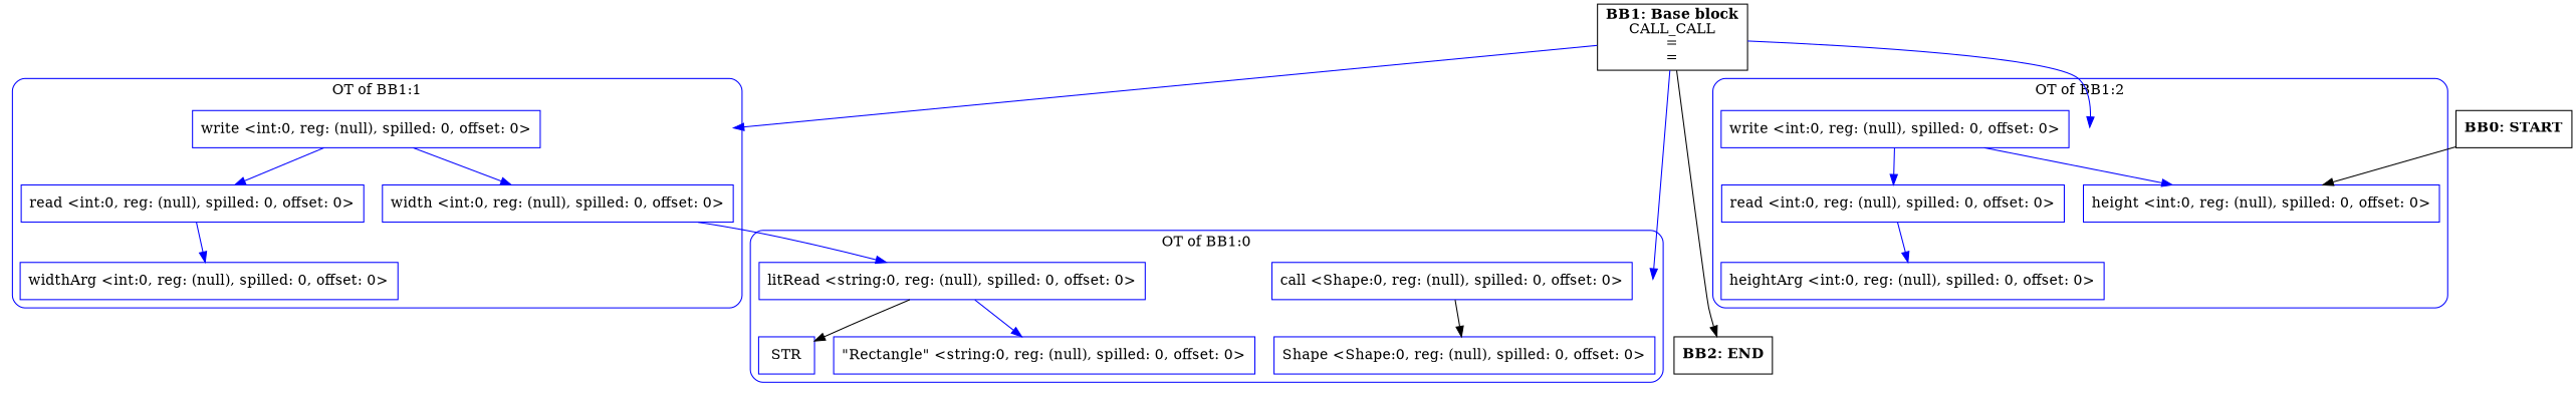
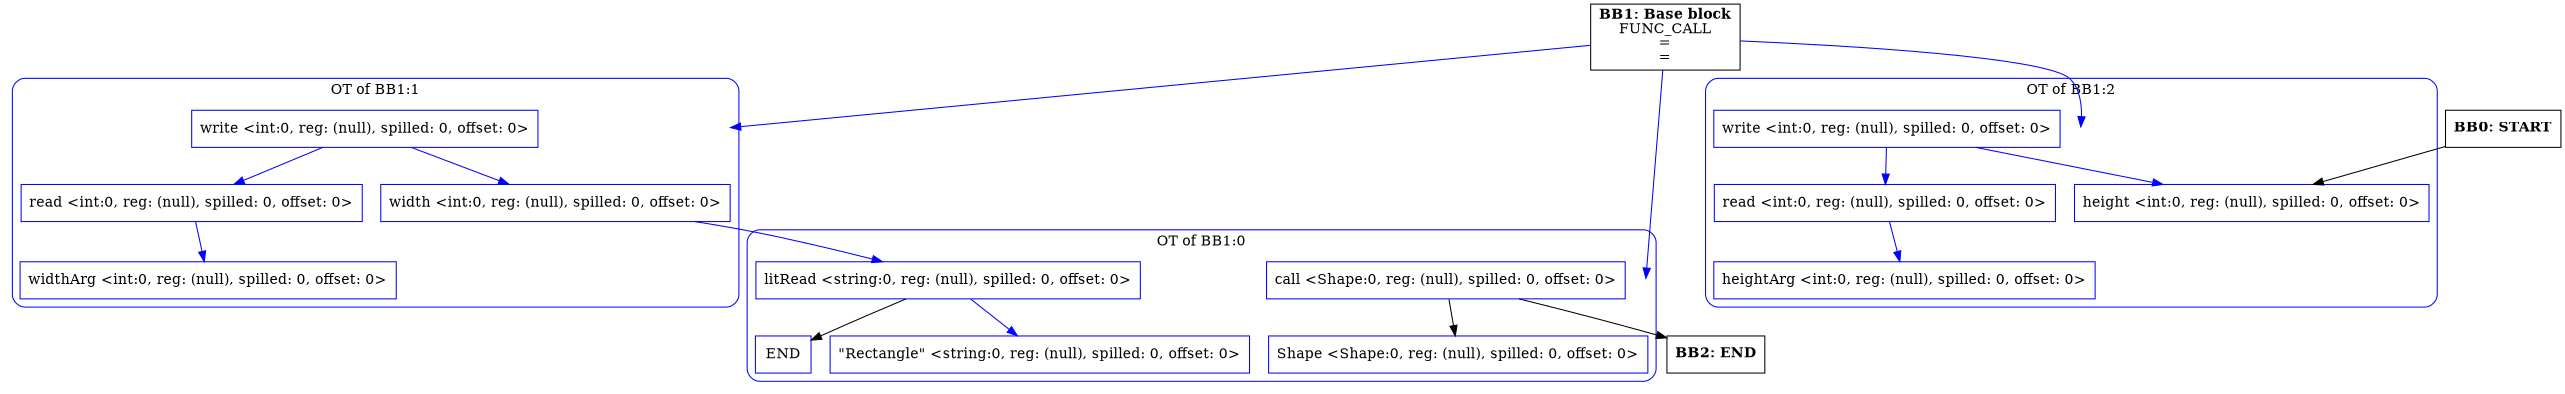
  digraph {
    compound=true
    splines=true
    node [shape=rectangle color=blue]
    edge [color=blue]
    entry0 [shape=point style=invis color=""]
    n2 [label="call <Shape:0, reg: (null), spilled: 0, offset: 0>"]
    n3 [label="Shape <Shape:0, reg: (null), spilled: 0, offset: 0>"]
    n4 [label="litRead <string:0, reg: (null), spilled: 0, offset: 0>"]
-   n5 [label=STR]
+   n5 [label=END]
    n6 [label="\"Rectangle\" <string:0, reg: (null), spilled: 0, offset: 0>"]
    entry1 [shape=point style=invis color=""]
    n8 [label="write <int:0, reg: (null), spilled: 0, offset: 0>"]
    n9 [label="width <int:0, reg: (null), spilled: 0, offset: 0>"]
    n10 [label="read <int:0, reg: (null), spilled: 0, offset: 0>"]
    n11 [label="widthArg <int:0, reg: (null), spilled: 0, offset: 0>"]
    entry2 [shape=point style=invis color=""]
    n13 [label="write <int:0, reg: (null), spilled: 0, offset: 0>"]
    n14 [label="height <int:0, reg: (null), spilled: 0, offset: 0>"]
    n15 [label="read <int:0, reg: (null), spilled: 0, offset: 0>"]
    n16 [label="heightArg <int:0, reg: (null), spilled: 0, offset: 0>"]
    n17 [label=<<B>BB2: END</B><BR ALIGN="CENTER"/>> color=""]
-   n18 [label=<<B>BB1: Base block</B><BR ALIGN="CENTER"/>CALL_CALL<BR ALIGN="CENTER"/>=<BR ALIGN="CENTER"/>=<BR ALIGN="CENTER"/>> color=""]
+   n18 [label=<<B>BB1: Base block</B><BR ALIGN="CENTER"/>FUNC_CALL<BR ALIGN="CENTER"/>=<BR ALIGN="CENTER"/>=<BR ALIGN="CENTER"/>> color=""]
    n19 [label=<<B>BB0: START</B><BR ALIGN="CENTER"/>> color=""]
    subgraph cluster_1 {
      color=blue
      label="OT of BB1:0"
      style=rounded
      entry0
      n2
      n3
      n4
      n5
      n6
    }
    subgraph cluster_2 {
      color=blue
      label="OT of BB1:1"
      style=rounded
      entry1
      n8
      n9
      n10
      n11
    }
    subgraph cluster_3 {
      color=blue
      label="OT of BB1:2"
      style=rounded
      entry2
      n13
      n14
      n15
      n16
    }
    n2 -> n3 [color=black]
    n4 -> n5 [color=black]
    n4 -> n6
    n8 -> n9
    n8 -> n10
    n9 -> n4
    n10 -> n11
    n13 -> n14
    n13 -> n15
    n15 -> n16
    n18 -> entry0
    n18 -> entry1
    n18 -> entry2
-   n18 -> n17 [color=""]
+   n2 -> n17 [color=""]
    n19 -> n14 [color=""]
  }
